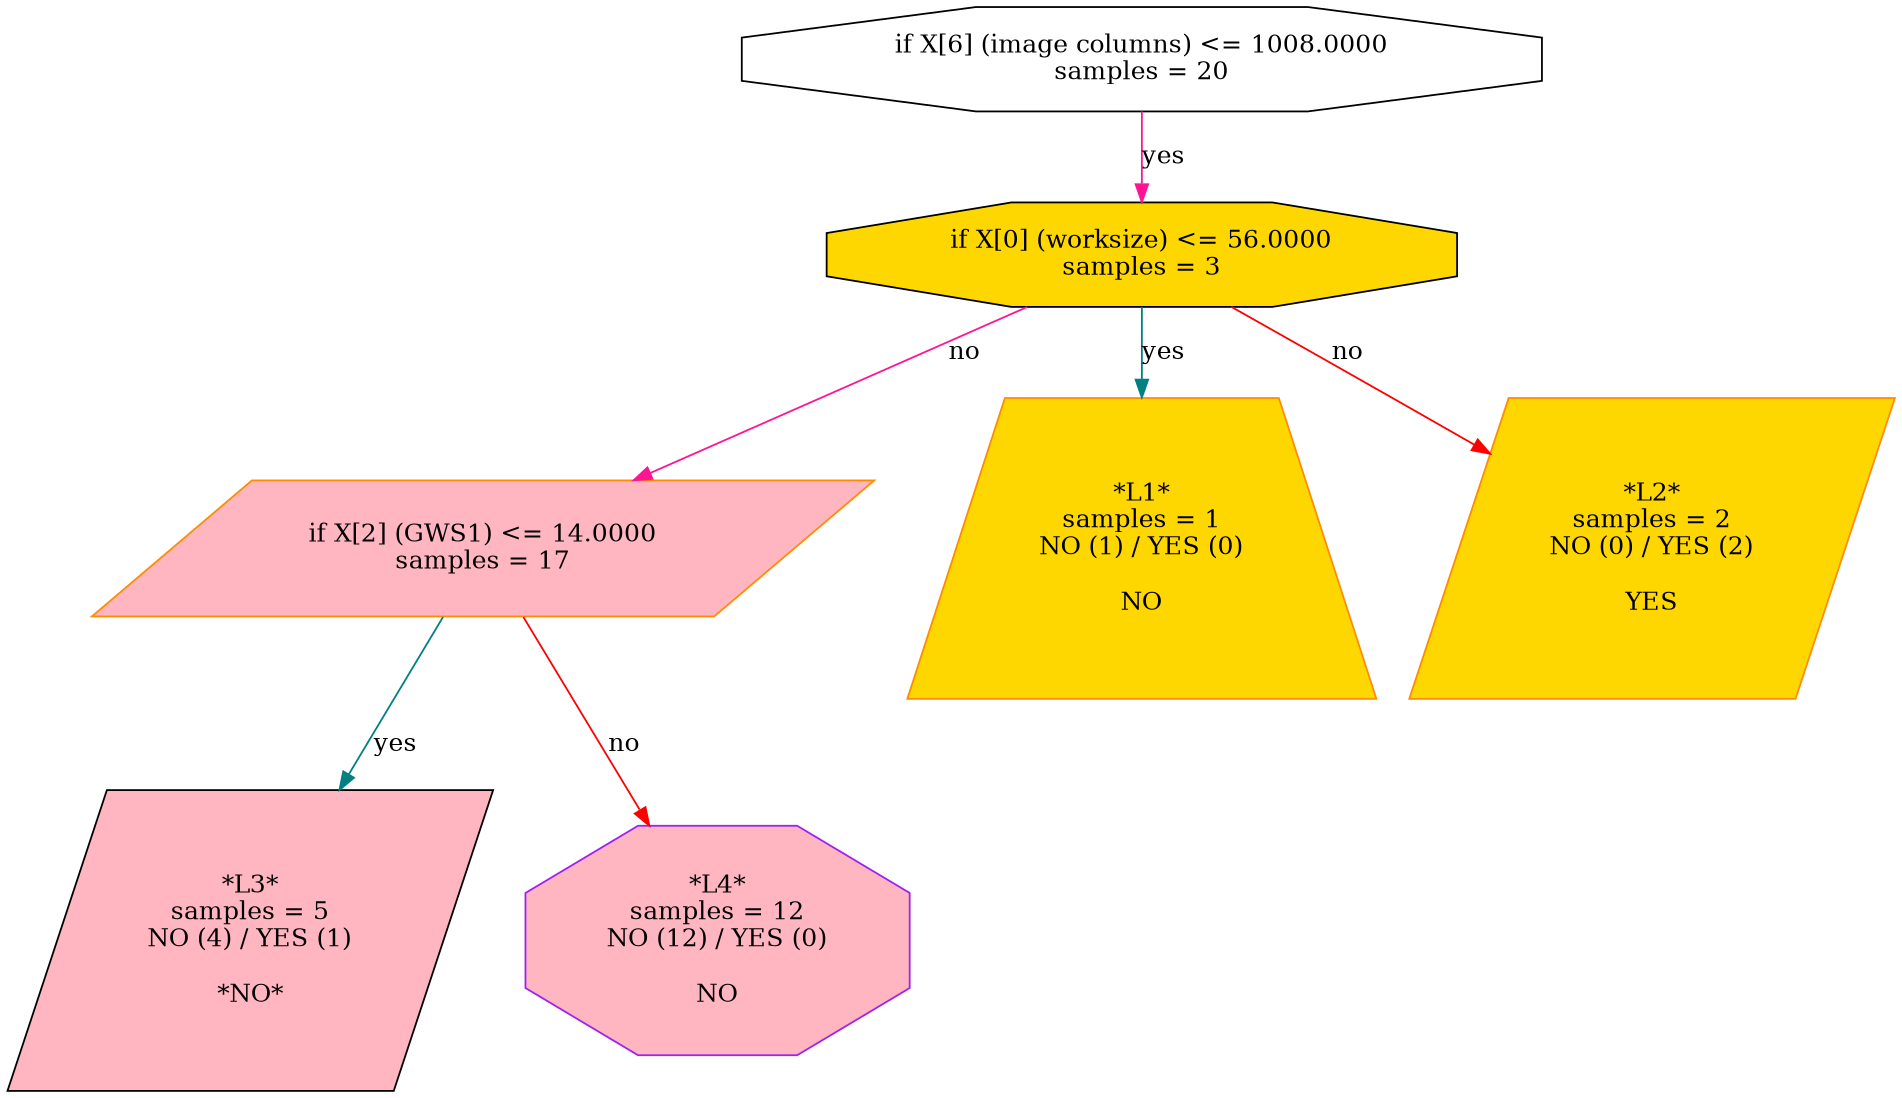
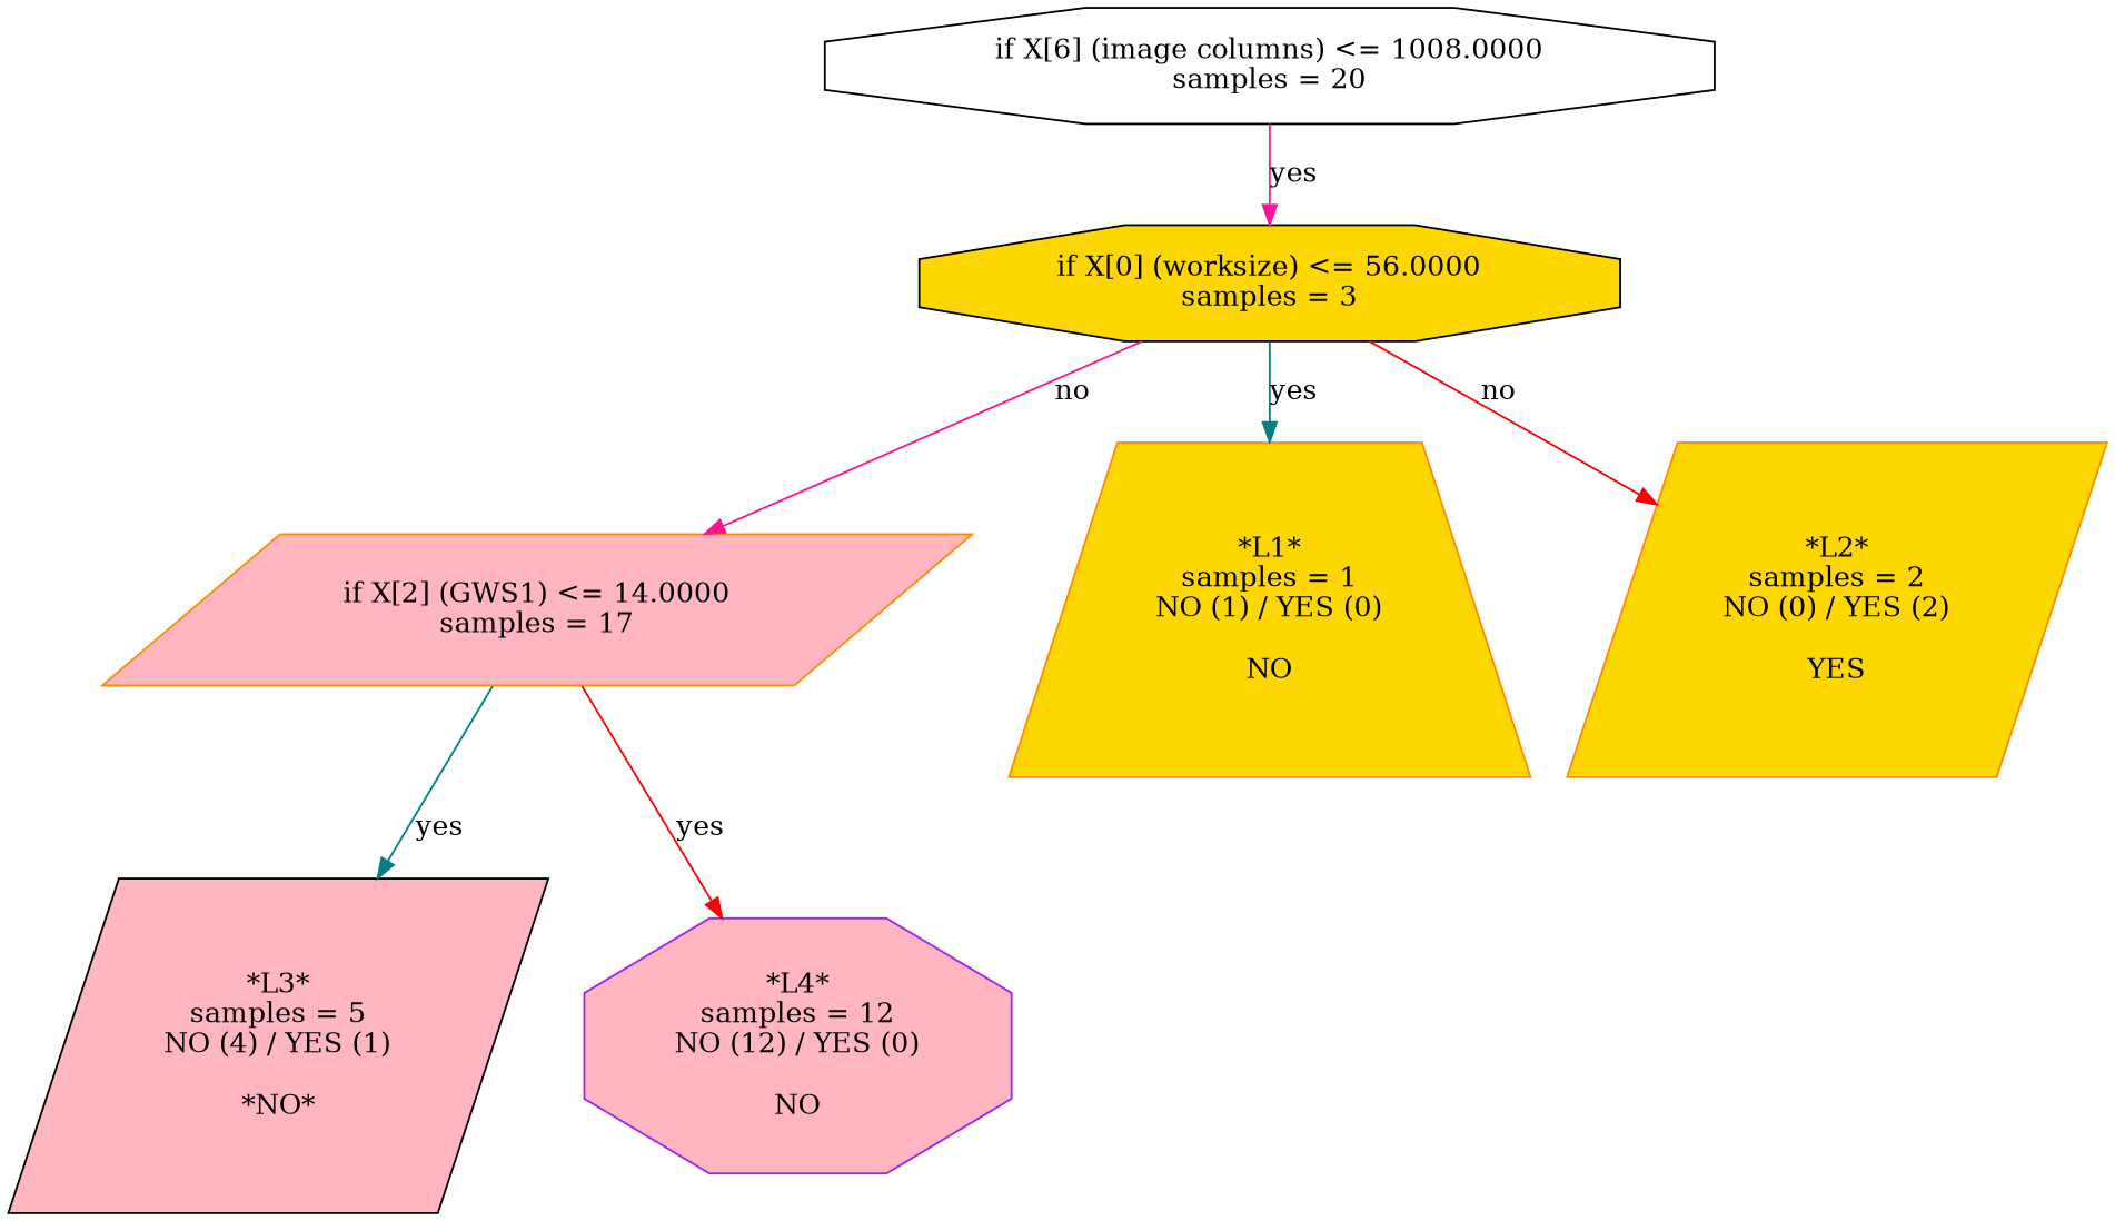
  digraph {
    node [color=black fillcolor=gold shape=octagon style=filled]
    edge [color=deeppink]
    n1 [fillcolor=white label="if X[6] (image columns) <= 1008.0000\nsamples = 20"]
    n2 [label="if X[0] (worksize) <= 56.0000\nsamples = 3"]
    n3 [color=darkorange fillcolor=lightpink label="if X[2] (GWS1) <= 14.0000\nsamples = 17" shape=parallelogram]
    n4 [color=darkorange label="*L1*\nsamples = 1\nNO (1) / YES (0)\n\nNO" shape=trapezium]
    n5 [color=darkorange label="*L2*\nsamples = 2\nNO (0) / YES (2)\n\nYES" shape=parallelogram]
    n6 [fillcolor=lightpink label="*L3*\nsamples = 5\nNO (4) / YES (1)\n\n*NO*" shape=parallelogram]
    n7 [color=purple fillcolor=lightpink label="*L4*\nsamples = 12\nNO (12) / YES (0)\n\nNO"]
    n1 -> n2 [label=yes]
    n2 -> n3 [label=no]
    n2 -> n4 [color=teal label=yes]
    n2 -> n5 [color=red label=no]
    n3 -> n6 [color=teal label=yes]
-   n3 -> n7 [color=red label=no]
+   n3 -> n7 [color=red label=yes]
  }
